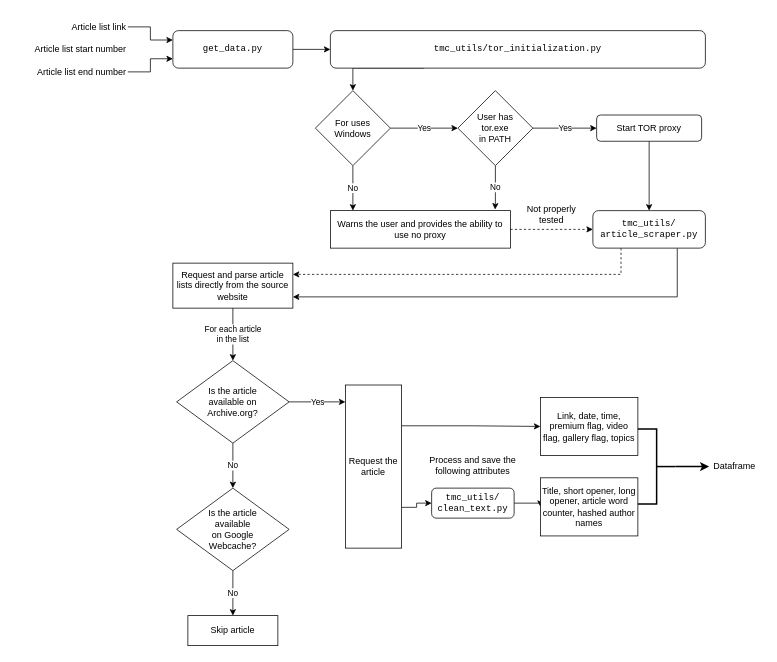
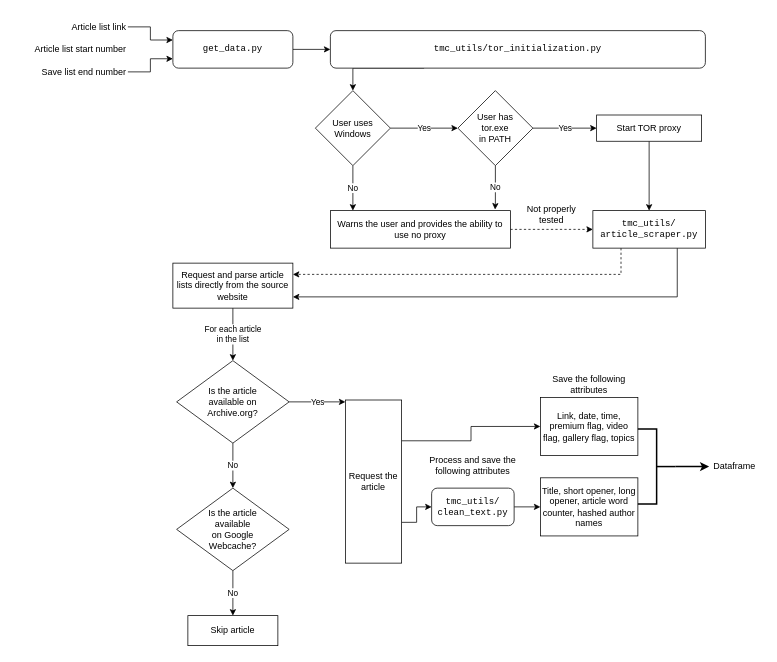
  <mxCell id="0" />
  <mxCell id="1" parent="0" />
  <mxCell id="2" style="edgeStyle=orthogonalEdgeStyle;rounded=0;orthogonalLoop=1;jettySize=auto;html=1;fontFamily=Courier New;entryX=0;entryY=0.5;entryDx=0;entryDy=0;" edge="1" parent="1" source="3" target="10"><mxGeometry relative="1" as="geometry"><mxPoint x="470" y="65" as="targetPoint" /></mxGeometry></mxCell>
  <mxCell id="3" value="&lt;div&gt;&lt;font&gt;get_data.py&lt;/font&gt;&lt;/div&gt;" style="rounded=1;whiteSpace=wrap;html=1;fontSize=12;glass=0;strokeWidth=1;shadow=0;fontFamily=Courier New;" parent="1" vertex="1"><mxGeometry x="230" y="40" width="160" height="50" as="geometry" /></mxCell>
  <mxCell id="4" style="edgeStyle=orthogonalEdgeStyle;rounded=0;orthogonalLoop=1;jettySize=auto;html=1;entryX=0;entryY=0.25;entryDx=0;entryDy=0;fontFamily=Helvetica;" edge="1" parent="1" source="5" target="3"><mxGeometry relative="1" as="geometry" /></mxCell>
  <mxCell id="5" value="&lt;div align=&quot;right&quot;&gt;&lt;font face=&quot;Helvetica&quot;&gt;Article list link&lt;/font&gt;&lt;/div&gt;" style="text;html=1;align=right;verticalAlign=middle;whiteSpace=wrap;rounded=0;fontFamily=Courier New;labelBackgroundColor=default;" vertex="1" parent="1"><mxGeometry x="30" y="20" width="140" height="30" as="geometry" /></mxCell>
  <mxCell id="6" value="&lt;div align=&quot;right&quot;&gt;&lt;font face=&quot;Helvetica&quot;&gt;Article list start number&lt;/font&gt;&lt;/div&gt;" style="text;html=1;align=right;verticalAlign=middle;whiteSpace=wrap;rounded=0;fontFamily=Courier New;labelBackgroundColor=default;" vertex="1" parent="1"><mxGeometry x="30" y="50" width="140" height="30" as="geometry" /></mxCell>
  <mxCell id="7" style="edgeStyle=orthogonalEdgeStyle;rounded=0;orthogonalLoop=1;jettySize=auto;html=1;entryX=0;entryY=0.75;entryDx=0;entryDy=0;fontFamily=Helvetica;" edge="1" parent="1" source="8" target="3"><mxGeometry relative="1" as="geometry" /></mxCell>
- <mxCell id="8" value="&lt;div align=&quot;right&quot;&gt;&lt;font face=&quot;Helvetica&quot;&gt;Article list end number&lt;/font&gt;&lt;/div&gt;" style="text;html=1;align=right;verticalAlign=middle;whiteSpace=wrap;rounded=0;fontFamily=Courier New;labelBackgroundColor=default;" vertex="1" parent="1"><mxGeometry x="20" y="80" width="150" height="30" as="geometry" /></mxCell>
+ <mxCell id="8" value="&lt;div align=&quot;right&quot;&gt;&lt;font face=&quot;Helvetica&quot;&gt;Save list end number&lt;/font&gt;&lt;/div&gt;" style="text;html=1;align=right;verticalAlign=middle;whiteSpace=wrap;rounded=0;fontFamily=Courier New;labelBackgroundColor=default;" vertex="1" parent="1"><mxGeometry x="20" y="80" width="150" height="30" as="geometry" /></mxCell>
  <mxCell id="9" style="edgeStyle=orthogonalEdgeStyle;rounded=0;orthogonalLoop=1;jettySize=auto;html=1;exitX=0.25;exitY=1;exitDx=0;exitDy=0;fontFamily=Courier New;" edge="1" parent="1" source="10" target="13"><mxGeometry relative="1" as="geometry"><mxPoint x="770" y="65" as="targetPoint" /><Array as="points"><mxPoint x="470" y="90" /></Array></mxGeometry></mxCell>
  <mxCell id="10" value="&lt;font&gt;tmc_utils/tor_initialization.py&lt;/font&gt;" style="rounded=1;whiteSpace=wrap;html=1;fontFamily=Courier New;" vertex="1" parent="1"><mxGeometry x="440" y="40" width="500" height="50" as="geometry" /></mxCell>
  <mxCell id="11" value="Yes" style="edgeStyle=orthogonalEdgeStyle;rounded=0;orthogonalLoop=1;jettySize=auto;html=1;fontFamily=Helvetica;" edge="1" parent="1" source="13" target="16"><mxGeometry relative="1" as="geometry"><mxPoint x="900" y="45" as="targetPoint" /></mxGeometry></mxCell>
  <mxCell id="12" value="No" style="edgeStyle=orthogonalEdgeStyle;rounded=0;orthogonalLoop=1;jettySize=auto;html=1;exitX=0.5;exitY=1;exitDx=0;exitDy=0;fontFamily=Helvetica;" edge="1" parent="1" source="13"><mxGeometry relative="1" as="geometry"><mxPoint x="470" y="280" as="targetPoint" /><Array as="points"><mxPoint x="470" y="250" /><mxPoint x="470" y="250" /></Array></mxGeometry></mxCell>
- <mxCell id="13" value="For uses Windows" style="rhombus;whiteSpace=wrap;html=1;fontFamily=Helvetica;" vertex="1" parent="1"><mxGeometry x="420" y="120" width="100" height="100" as="geometry" /></mxCell>
+ <mxCell id="13" value="User uses Windows" style="rhombus;whiteSpace=wrap;html=1;fontFamily=Helvetica;" vertex="1" parent="1"><mxGeometry x="420" y="120" width="100" height="100" as="geometry" /></mxCell>
  <mxCell id="14" value="Yes" style="edgeStyle=orthogonalEdgeStyle;rounded=0;orthogonalLoop=1;jettySize=auto;html=1;exitX=1;exitY=0.5;exitDx=0;exitDy=0;fontFamily=Helvetica;" edge="1" parent="1" source="16" target="18"><mxGeometry relative="1" as="geometry"><mxPoint x="1110" y="45" as="targetPoint" /></mxGeometry></mxCell>
  <mxCell id="15" value="No" style="edgeStyle=orthogonalEdgeStyle;rounded=0;orthogonalLoop=1;jettySize=auto;html=1;exitX=0.5;exitY=1;exitDx=0;exitDy=0;fontFamily=Helvetica;entryX=0.915;entryY=-0.03;entryDx=0;entryDy=0;entryPerimeter=0;" edge="1" parent="1" source="16" target="20"><mxGeometry relative="1" as="geometry"><mxPoint x="650.333" y="280" as="targetPoint" /><Array as="points"><mxPoint x="660" y="270" /><mxPoint x="660" y="270" /></Array></mxGeometry></mxCell>
  <mxCell id="16" value="&lt;div&gt;User has &lt;br&gt;&lt;/div&gt;&lt;div&gt;tor.exe &lt;br&gt;&lt;/div&gt;&lt;div&gt;in PATH&lt;/div&gt;" style="rhombus;whiteSpace=wrap;html=1;fontFamily=Helvetica;" vertex="1" parent="1"><mxGeometry x="610" y="120" width="100" height="100" as="geometry" /></mxCell>
  <mxCell id="17" style="edgeStyle=orthogonalEdgeStyle;rounded=0;orthogonalLoop=1;jettySize=auto;html=1;exitX=0.5;exitY=1;exitDx=0;exitDy=0;entryX=0.5;entryY=0;entryDx=0;entryDy=0;fontFamily=Courier New;" edge="1" parent="1" source="18" target="23"><mxGeometry relative="1" as="geometry" /></mxCell>
- <mxCell id="18" value="Start TOR proxy" style="whiteSpace=wrap;html=1;fontFamily=Helvetica;rounded=1;" vertex="1" parent="1"><mxGeometry x="795" y="152.5" width="140" height="35" as="geometry" /></mxCell>
+ <mxCell id="18" value="Start TOR proxy" style="rounded=0;whiteSpace=wrap;html=1;fontFamily=Helvetica;" vertex="1" parent="1"><mxGeometry x="795" y="152.5" width="140" height="35" as="geometry" /></mxCell>
  <mxCell id="19" style="edgeStyle=orthogonalEdgeStyle;rounded=0;orthogonalLoop=1;jettySize=auto;html=1;exitX=1;exitY=0.5;exitDx=0;exitDy=0;fontFamily=Courier New;dashed=1;" edge="1" parent="1" source="20" target="23"><mxGeometry relative="1" as="geometry" /></mxCell>
  <mxCell id="20" value="Warns the user and provides the ability to use no proxy" style="rounded=0;whiteSpace=wrap;html=1;fontFamily=Helvetica;" vertex="1" parent="1"><mxGeometry x="440" y="280" width="240" height="50" as="geometry" /></mxCell>
  <mxCell id="21" style="edgeStyle=orthogonalEdgeStyle;rounded=0;orthogonalLoop=1;jettySize=auto;html=1;exitX=0.25;exitY=1;exitDx=0;exitDy=0;entryX=1;entryY=0.25;entryDx=0;entryDy=0;fontFamily=Helvetica;dashed=1;" edge="1" parent="1" source="23" target="26"><mxGeometry relative="1" as="geometry"><mxPoint x="827.5" y="370" as="targetPoint" /></mxGeometry></mxCell>
  <mxCell id="22" style="edgeStyle=orthogonalEdgeStyle;rounded=0;orthogonalLoop=1;jettySize=auto;html=1;exitX=0.75;exitY=1;exitDx=0;exitDy=0;entryX=1;entryY=0.75;entryDx=0;entryDy=0;fontFamily=Helvetica;" edge="1" parent="1" source="23" target="26"><mxGeometry relative="1" as="geometry"><mxPoint x="902.5" y="370" as="targetPoint" /></mxGeometry></mxCell>
- <mxCell id="23" value="&lt;div&gt;&lt;font&gt;tmc_utils/&lt;/font&gt;&lt;/div&gt;&lt;div&gt;&lt;font&gt;article_scraper.py&lt;/font&gt;&lt;/div&gt;" style="rounded=1;whiteSpace=wrap;html=1;fontFamily=Courier New;" vertex="1" parent="1"><mxGeometry x="790" y="280" width="150" height="50" as="geometry" /></mxCell>
+ <mxCell id="23" value="&lt;div&gt;&lt;font&gt;tmc_utils/&lt;/font&gt;&lt;/div&gt;&lt;div&gt;&lt;font&gt;article_scraper.py&lt;/font&gt;&lt;/div&gt;" style="whiteSpace=wrap;html=1;fontFamily=Courier New;rounded=0;" vertex="1" parent="1"><mxGeometry x="790" y="280" width="150" height="50" as="geometry" /></mxCell>
  <mxCell id="24" value="Not properly tested" style="text;html=1;strokeColor=none;fillColor=none;align=center;verticalAlign=middle;whiteSpace=wrap;rounded=0;fontFamily=Helvetica;labelBackgroundColor=default;" vertex="1" parent="1"><mxGeometry x="690" y="270" width="90" height="30" as="geometry" /></mxCell>
  <mxCell id="25" value="&lt;div&gt;For each article&lt;/div&gt;&lt;div&gt;in the list&lt;br&gt;&lt;/div&gt;" style="edgeStyle=orthogonalEdgeStyle;rounded=0;orthogonalLoop=1;jettySize=auto;html=1;exitX=0.5;exitY=1;exitDx=0;exitDy=0;fontFamily=Helvetica;" edge="1" parent="1" source="26"><mxGeometry relative="1" as="geometry"><mxPoint x="310" y="480" as="targetPoint" /></mxGeometry></mxCell>
  <mxCell id="26" value="Request and parse article lists directly from the source website" style="rounded=0;whiteSpace=wrap;html=1;fontFamily=Helvetica;" vertex="1" parent="1"><mxGeometry x="230" y="350" width="160" height="60" as="geometry" /></mxCell>
  <mxCell id="27" value="No" style="edgeStyle=orthogonalEdgeStyle;rounded=0;orthogonalLoop=1;jettySize=auto;html=1;exitX=0.5;exitY=1;exitDx=0;exitDy=0;entryX=0.5;entryY=0;entryDx=0;entryDy=0;fontFamily=Helvetica;" edge="1" parent="1" source="29" target="31"><mxGeometry relative="1" as="geometry" /></mxCell>
  <mxCell id="28" value="Yes" style="edgeStyle=orthogonalEdgeStyle;rounded=0;orthogonalLoop=1;jettySize=auto;html=1;fontFamily=Helvetica;" edge="1" parent="1" source="29" target="35"><mxGeometry relative="1" as="geometry"><Array as="points"><mxPoint x="460" y="535" /><mxPoint x="460" y="535" /></Array></mxGeometry></mxCell>
  <mxCell id="29" value="&lt;div&gt;Is the article &lt;br&gt;&lt;/div&gt;&lt;div&gt;available on&lt;/div&gt;&lt;div&gt;Archive.org?&lt;/div&gt;" style="rhombus;whiteSpace=wrap;html=1;fontFamily=Helvetica;" vertex="1" parent="1"><mxGeometry x="235" y="480" width="150" height="110" as="geometry" /></mxCell>
  <mxCell id="30" value="&lt;div&gt;No&lt;/div&gt;" style="edgeStyle=orthogonalEdgeStyle;rounded=0;orthogonalLoop=1;jettySize=auto;html=1;exitX=0.5;exitY=1;exitDx=0;exitDy=0;fontFamily=Helvetica;" edge="1" parent="1" source="31"><mxGeometry relative="1" as="geometry"><mxPoint x="310" y="820" as="targetPoint" /></mxGeometry></mxCell>
  <mxCell id="31" value="&lt;div&gt;Is the article &lt;br&gt;&lt;/div&gt;&lt;div&gt;available &lt;br&gt;&lt;/div&gt;&lt;div&gt;on Google &lt;br&gt;&lt;/div&gt;&lt;div&gt;Webcache?&lt;/div&gt;" style="rhombus;whiteSpace=wrap;html=1;fontFamily=Helvetica;" vertex="1" parent="1"><mxGeometry x="235" y="650" width="150" height="110" as="geometry" /></mxCell>
  <mxCell id="32" value="Skip article" style="rounded=0;whiteSpace=wrap;html=1;fontFamily=Helvetica;" vertex="1" parent="1"><mxGeometry x="250" y="820" width="120" height="40" as="geometry" /></mxCell>
  <mxCell id="33" style="edgeStyle=orthogonalEdgeStyle;rounded=0;orthogonalLoop=1;jettySize=auto;html=1;exitX=1;exitY=0.25;exitDx=0;exitDy=0;entryX=0;entryY=0.5;entryDx=0;entryDy=0;fontFamily=Helvetica;" edge="1" parent="1" source="35" target="39"><mxGeometry relative="1" as="geometry" /></mxCell>
  <mxCell id="34" style="edgeStyle=orthogonalEdgeStyle;rounded=0;orthogonalLoop=1;jettySize=auto;html=1;exitX=1;exitY=0.75;exitDx=0;exitDy=0;entryX=0;entryY=0.5;entryDx=0;entryDy=0;fontFamily=Courier New;" edge="1" parent="1" source="35" target="37"><mxGeometry relative="1" as="geometry" /></mxCell>
- <mxCell id="35" value="Request the article" style="rounded=0;whiteSpace=wrap;html=1;fontFamily=Helvetica;" vertex="1" parent="1"><mxGeometry x="460" y="512.5" width="75" height="217.5" as="geometry" /></mxCell>
+ <mxCell id="35" value="Request the article" style="rounded=0;whiteSpace=wrap;html=1;fontFamily=Helvetica;" vertex="1" parent="1"><mxGeometry x="460" y="532.5" width="75" height="217.5" as="geometry" /></mxCell>
  <mxCell id="36" style="edgeStyle=orthogonalEdgeStyle;rounded=0;orthogonalLoop=1;jettySize=auto;html=1;exitX=1;exitY=0.5;exitDx=0;exitDy=0;entryX=0;entryY=0.5;entryDx=0;entryDy=0;fontFamily=Helvetica;" edge="1" parent="1" source="37" target="40"><mxGeometry relative="1" as="geometry" /></mxCell>
- <mxCell id="37" value="&lt;div&gt;&lt;font&gt;tmc_utils/&lt;/font&gt;&lt;/div&gt;&lt;div&gt;&lt;font&gt;clean_text.py&lt;/font&gt;&lt;/div&gt;" style="rounded=1;whiteSpace=wrap;html=1;fontFamily=Courier New;" vertex="1" parent="1"><mxGeometry x="575" y="650" width="110" height="40" as="geometry" /></mxCell>
+ <mxCell id="37" value="&lt;div&gt;&lt;font&gt;tmc_utils/&lt;/font&gt;&lt;/div&gt;&lt;div&gt;&lt;font&gt;clean_text.py&lt;/font&gt;&lt;/div&gt;" style="rounded=1;whiteSpace=wrap;html=1;fontFamily=Courier New;" vertex="1" parent="1"><mxGeometry x="575" y="650" width="110" height="50" as="geometry" /></mxCell>
+ <mxCell id="38" value="Save the following attributes" style="text;html=1;strokeColor=none;fillColor=none;align=center;verticalAlign=middle;whiteSpace=wrap;rounded=0;fontFamily=Helvetica;labelBackgroundColor=default;" vertex="1" parent="1"><mxGeometry x="720" y="497" width="130" height="30" as="geometry" /></mxCell>
  <mxCell id="39" value="Link, date, time, premium flag, video flag, gallery flag, topics" style="rounded=0;whiteSpace=wrap;html=1;fontFamily=Helvetica;align=center;" vertex="1" parent="1"><mxGeometry x="720" y="529" width="130" height="77.5" as="geometry" /></mxCell>
  <mxCell id="40" value="Title, short opener, long opener, article word counter, hashed author names" style="rounded=0;whiteSpace=wrap;html=1;fontFamily=Helvetica;" vertex="1" parent="1"><mxGeometry x="720" y="636.25" width="130" height="77.5" as="geometry" /></mxCell>
  <mxCell id="41" value="Process and save the following attributes" style="text;html=1;strokeColor=none;fillColor=none;align=center;verticalAlign=middle;whiteSpace=wrap;rounded=0;fontFamily=Helvetica;labelBackgroundColor=default;" vertex="1" parent="1"><mxGeometry x="560" y="605" width="140" height="30" as="geometry" /></mxCell>
  <mxCell id="42" value="" style="edgeStyle=orthogonalEdgeStyle;rounded=0;orthogonalLoop=1;jettySize=auto;html=1;fontFamily=Courier New;fontSize=11;strokeWidth=2;" edge="1" parent="1" source="43"><mxGeometry relative="1" as="geometry"><mxPoint x="945" y="621.25" as="targetPoint" /></mxGeometry></mxCell>
  <mxCell id="43" value="" style="strokeWidth=2;html=1;shape=mxgraph.flowchart.annotation_2;align=left;labelPosition=right;pointerEvents=1;fontFamily=Courier New;rotation=-180;spacing=2;" vertex="1" parent="1"><mxGeometry x="850" y="571.25" width="50" height="100" as="geometry" /></mxCell>
  <mxCell id="44" value="Dataframe" style="text;html=1;strokeColor=none;fillColor=none;align=center;verticalAlign=middle;whiteSpace=wrap;rounded=0;fontFamily=Helvetica;fontSize=12;labelBackgroundColor=default;" vertex="1" parent="1"><mxGeometry x="944" y="606.25" width="70" height="30" as="geometry" /></mxCell>
